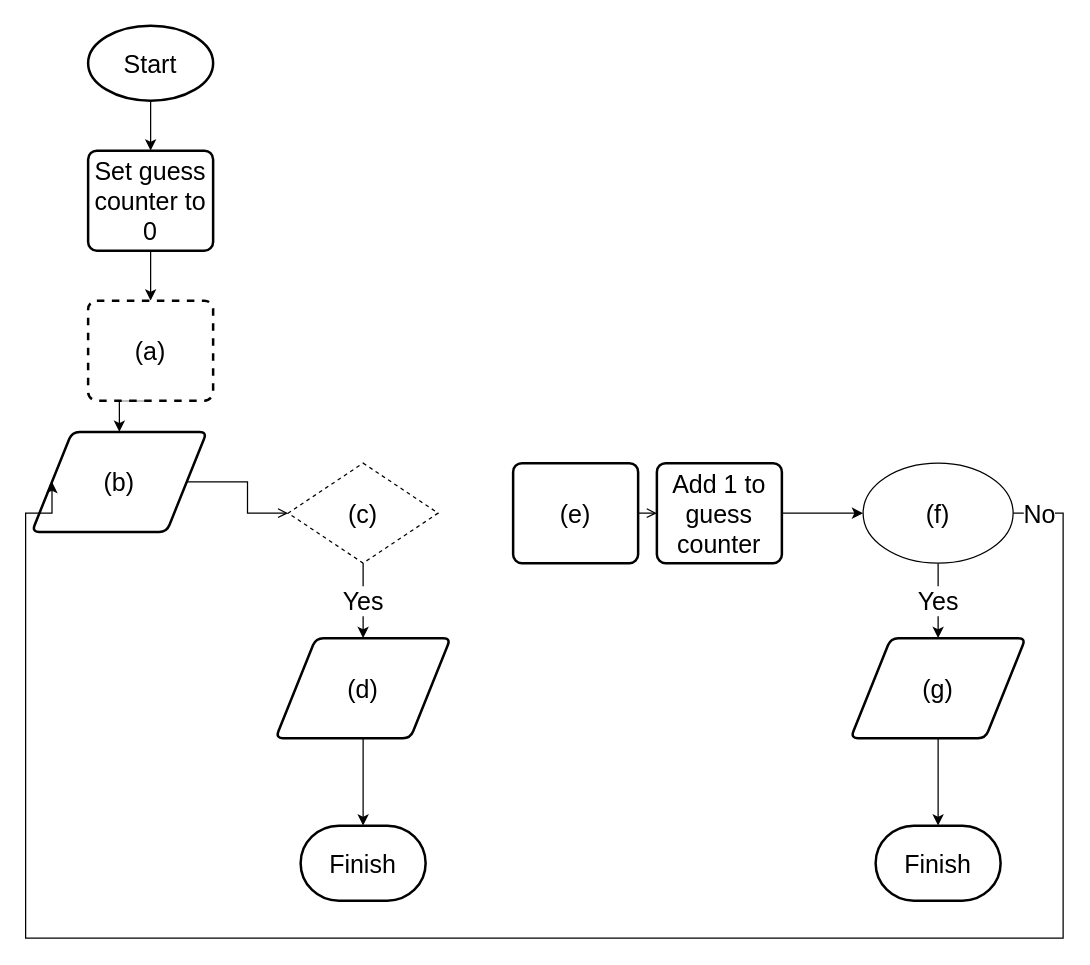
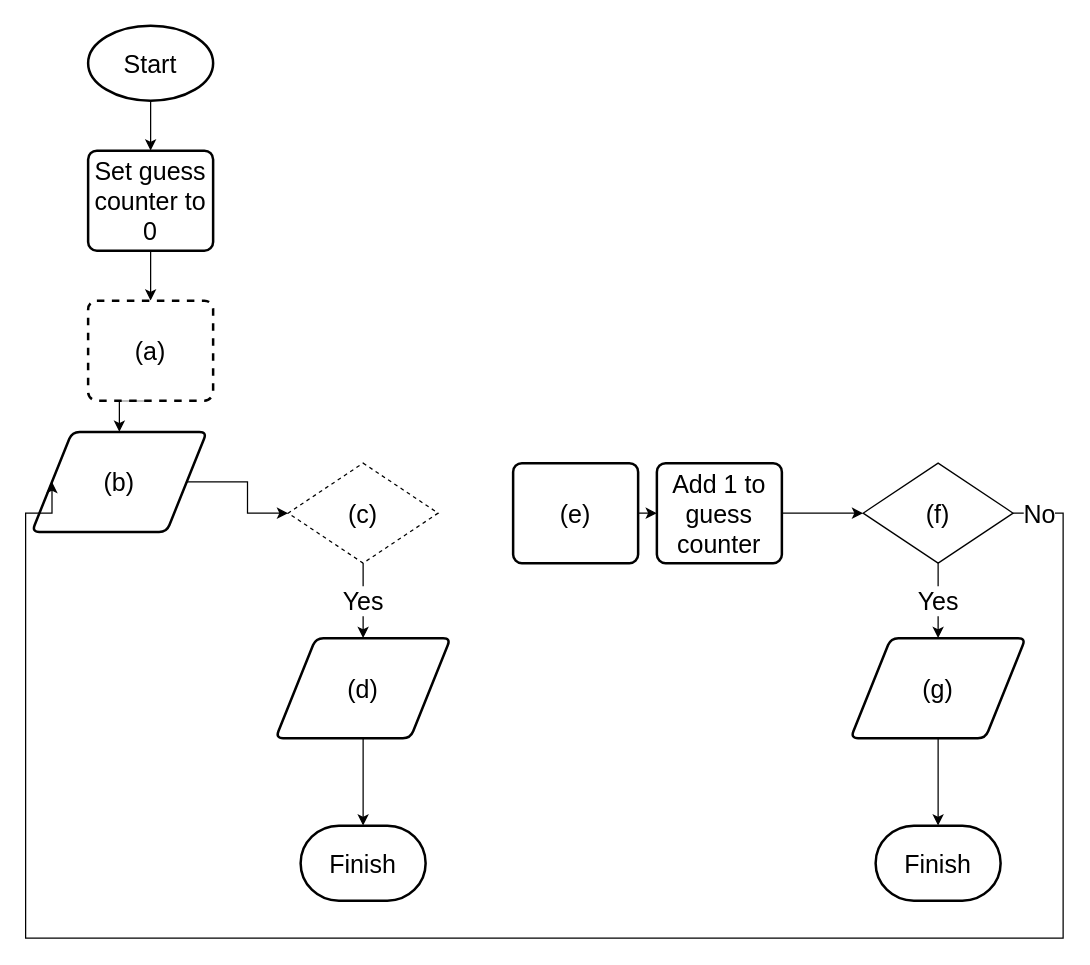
  <mxCell id="0" />
  <mxCell id="1" parent="0" />
  <mxCell id="2" style="edgeStyle=orthogonalEdgeStyle;rounded=0;orthogonalLoop=1;jettySize=auto;html=1;exitX=0.5;exitY=1;exitDx=0;exitDy=0;exitPerimeter=0;entryX=0.5;entryY=0;entryDx=0;entryDy=0;fontSize=20;" edge="1" parent="1" source="3" target="5"><mxGeometry relative="1" as="geometry" /></mxCell>
  <mxCell id="3" value="Start" style="strokeWidth=2;html=1;shape=mxgraph.flowchart.start_1;whiteSpace=wrap;fontSize=20;" vertex="1" parent="1"><mxGeometry x="70" y="20" width="100" height="60" as="geometry" /></mxCell>
  <mxCell id="4" style="edgeStyle=orthogonalEdgeStyle;rounded=0;orthogonalLoop=1;jettySize=auto;html=1;exitX=0.5;exitY=1;exitDx=0;exitDy=0;entryX=0.5;entryY=0;entryDx=0;entryDy=0;fontSize=20;" edge="1" parent="1" source="5" target="24"><mxGeometry relative="1" as="geometry" /></mxCell>
  <mxCell id="5" value="Set guess counter to 0" style="rounded=1;whiteSpace=wrap;html=1;absoluteArcSize=1;arcSize=14;strokeWidth=2;fontSize=20;" vertex="1" parent="1"><mxGeometry x="70" y="120" width="100" height="80" as="geometry" /></mxCell>
  <mxCell id="6" value="Finish" style="strokeWidth=2;html=1;shape=mxgraph.flowchart.terminator;whiteSpace=wrap;fontSize=20;" vertex="1" parent="1"><mxGeometry x="700" y="660" width="100" height="60" as="geometry" /></mxCell>
- <mxCell id="7" style="edgeStyle=orthogonalEdgeStyle;rounded=0;orthogonalLoop=1;jettySize=auto;html=1;exitX=1;exitY=0.5;exitDx=0;exitDy=0;entryX=0;entryY=0.5;entryDx=0;entryDy=0;fontSize=20;endArrow=open;" edge="1" parent="1" source="8" target="10"><mxGeometry relative="1" as="geometry" /></mxCell>
+ <mxCell id="7" style="edgeStyle=orthogonalEdgeStyle;rounded=0;orthogonalLoop=1;jettySize=auto;html=1;exitX=1;exitY=0.5;exitDx=0;exitDy=0;entryX=0;entryY=0.5;entryDx=0;entryDy=0;fontSize=20;" edge="1" parent="1" source="8" target="10"><mxGeometry relative="1" as="geometry" /></mxCell>
  <mxCell id="8" value="(b)" style="shape=parallelogram;html=1;strokeWidth=2;perimeter=parallelogramPerimeter;whiteSpace=wrap;rounded=1;arcSize=12;size=0.23;fontSize=20;" vertex="1" parent="1"><mxGeometry x="25" y="345" width="140" height="80" as="geometry" /></mxCell>
  <mxCell id="9" value="Yes" style="edgeStyle=orthogonalEdgeStyle;rounded=0;orthogonalLoop=1;jettySize=auto;html=1;entryX=0.5;entryY=0;entryDx=0;entryDy=0;fontSize=20;" edge="1" parent="1" source="10" target="22"><mxGeometry relative="1" as="geometry" /></mxCell>
  <mxCell id="10" value="(c)" style="rhombus;whiteSpace=wrap;html=1;fontSize=20;dashed=1;" vertex="1" parent="1"><mxGeometry x="230" y="370" width="120" height="80" as="geometry" /></mxCell>
- <mxCell id="11" style="edgeStyle=orthogonalEdgeStyle;rounded=0;orthogonalLoop=1;jettySize=auto;html=1;exitX=1;exitY=0.5;exitDx=0;exitDy=0;entryX=0;entryY=0.5;entryDx=0;entryDy=0;fontSize=20;endArrow=open;" edge="1" parent="1" source="12" target="14"><mxGeometry relative="1" as="geometry" /></mxCell>
+ <mxCell id="11" style="edgeStyle=orthogonalEdgeStyle;rounded=0;orthogonalLoop=1;jettySize=auto;html=1;exitX=1;exitY=0.5;exitDx=0;exitDy=0;entryX=0;entryY=0.5;entryDx=0;entryDy=0;fontSize=20;" edge="1" parent="1" source="12" target="14"><mxGeometry relative="1" as="geometry" /></mxCell>
  <mxCell id="12" value="(e)" style="rounded=1;whiteSpace=wrap;html=1;absoluteArcSize=1;arcSize=14;strokeWidth=2;fontSize=20;" vertex="1" parent="1"><mxGeometry x="410" y="370" width="100" height="80" as="geometry" /></mxCell>
  <mxCell id="13" style="edgeStyle=orthogonalEdgeStyle;rounded=0;orthogonalLoop=1;jettySize=auto;html=1;exitX=1;exitY=0.5;exitDx=0;exitDy=0;entryX=0;entryY=0.5;entryDx=0;entryDy=0;fontSize=20;" edge="1" parent="1" source="14" target="17"><mxGeometry relative="1" as="geometry" /></mxCell>
  <mxCell id="14" value="Add 1 to guess counter" style="rounded=1;whiteSpace=wrap;html=1;absoluteArcSize=1;arcSize=14;strokeWidth=2;fontSize=20;" vertex="1" parent="1"><mxGeometry x="525" y="370" width="100" height="80" as="geometry" /></mxCell>
  <mxCell id="15" value="No" style="edgeStyle=orthogonalEdgeStyle;rounded=0;orthogonalLoop=1;jettySize=auto;html=1;entryX=0;entryY=0.5;entryDx=0;entryDy=0;exitX=1;exitY=0.5;exitDx=0;exitDy=0;fontSize=20;" edge="1" parent="1" source="17" target="8"><mxGeometry x="-0.974" relative="1" as="geometry"><mxPoint x="570" y="550" as="sourcePoint" /><Array as="points"><mxPoint x="850" y="410" /><mxPoint x="850" y="750" /><mxPoint x="20" y="750" /><mxPoint x="20" y="410" /></Array><mxPoint as="offset" /></mxGeometry></mxCell>
  <mxCell id="16" value="Yes" style="edgeStyle=orthogonalEdgeStyle;rounded=0;orthogonalLoop=1;jettySize=auto;html=1;exitX=0.5;exitY=1;exitDx=0;exitDy=0;entryX=0.5;entryY=0;entryDx=0;entryDy=0;fontSize=20;" edge="1" parent="1" source="17" target="19"><mxGeometry relative="1" as="geometry" /></mxCell>
- <mxCell id="17" value="(f)" style="ellipse;whiteSpace=wrap;html=1;fontSize=20;" vertex="1" parent="1"><mxGeometry x="690" y="370" width="120" height="80" as="geometry" /></mxCell>
+ <mxCell id="17" value="(f)" style="rhombus;whiteSpace=wrap;html=1;fontSize=20;" vertex="1" parent="1"><mxGeometry x="690" y="370" width="120" height="80" as="geometry" /></mxCell>
  <mxCell id="18" style="edgeStyle=orthogonalEdgeStyle;rounded=0;orthogonalLoop=1;jettySize=auto;html=1;exitX=0.5;exitY=1;exitDx=0;exitDy=0;entryX=0.5;entryY=0;entryDx=0;entryDy=0;entryPerimeter=0;fontSize=20;" edge="1" parent="1" source="19" target="6"><mxGeometry relative="1" as="geometry" /></mxCell>
  <mxCell id="19" value="(g)" style="shape=parallelogram;html=1;strokeWidth=2;perimeter=parallelogramPerimeter;whiteSpace=wrap;rounded=1;arcSize=12;size=0.23;fontSize=20;" vertex="1" parent="1"><mxGeometry x="680" y="510" width="140" height="80" as="geometry" /></mxCell>
  <mxCell id="20" value="Finish" style="strokeWidth=2;html=1;shape=mxgraph.flowchart.terminator;whiteSpace=wrap;fontSize=20;" vertex="1" parent="1"><mxGeometry x="240" y="660" width="100" height="60" as="geometry" /></mxCell>
  <mxCell id="21" style="edgeStyle=orthogonalEdgeStyle;rounded=0;orthogonalLoop=1;jettySize=auto;html=1;exitX=0.5;exitY=1;exitDx=0;exitDy=0;entryX=0.5;entryY=0;entryDx=0;entryDy=0;entryPerimeter=0;fontSize=20;" edge="1" parent="1" source="22" target="20"><mxGeometry relative="1" as="geometry" /></mxCell>
  <mxCell id="22" value="(d)" style="shape=parallelogram;html=1;strokeWidth=2;perimeter=parallelogramPerimeter;whiteSpace=wrap;rounded=1;arcSize=12;size=0.23;fontSize=20;" vertex="1" parent="1"><mxGeometry x="220" y="510" width="140" height="80" as="geometry" /></mxCell>
  <mxCell id="23" style="edgeStyle=orthogonalEdgeStyle;rounded=0;orthogonalLoop=1;jettySize=auto;html=1;exitX=0.5;exitY=1;exitDx=0;exitDy=0;entryX=0.5;entryY=0;entryDx=0;entryDy=0;fontSize=20;" edge="1" parent="1" source="24" target="8"><mxGeometry relative="1" as="geometry" /></mxCell>
  <mxCell id="24" value="(a)" style="rounded=1;whiteSpace=wrap;html=1;absoluteArcSize=1;arcSize=14;strokeWidth=2;fontSize=20;dashed=1;" vertex="1" parent="1"><mxGeometry x="70" y="240" width="100" height="80" as="geometry" /></mxCell>
